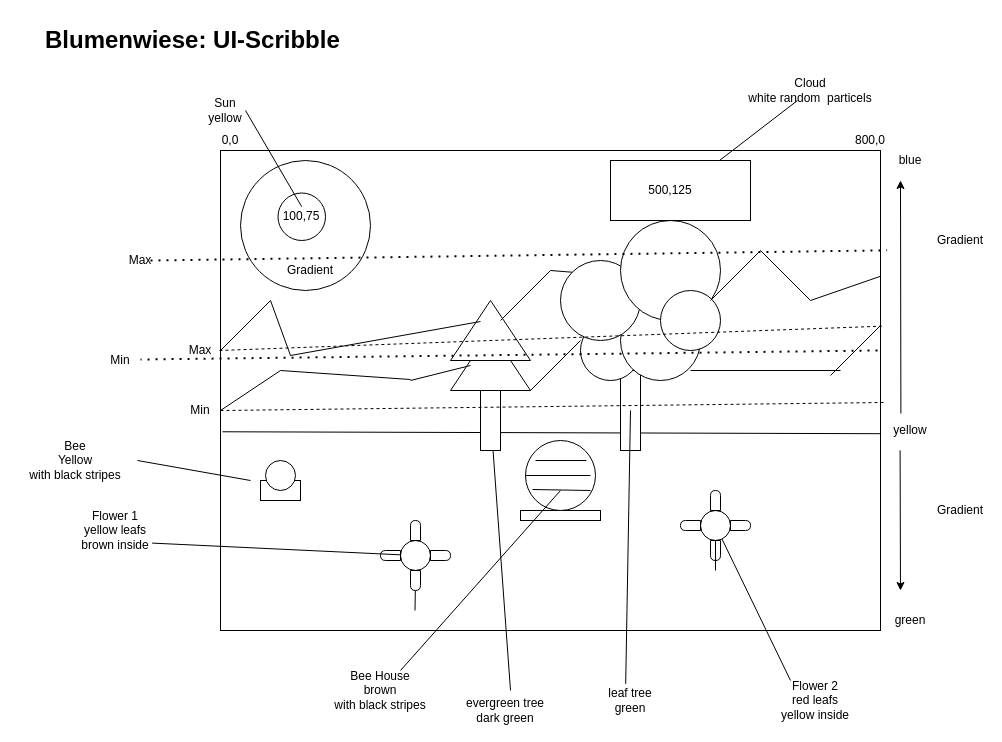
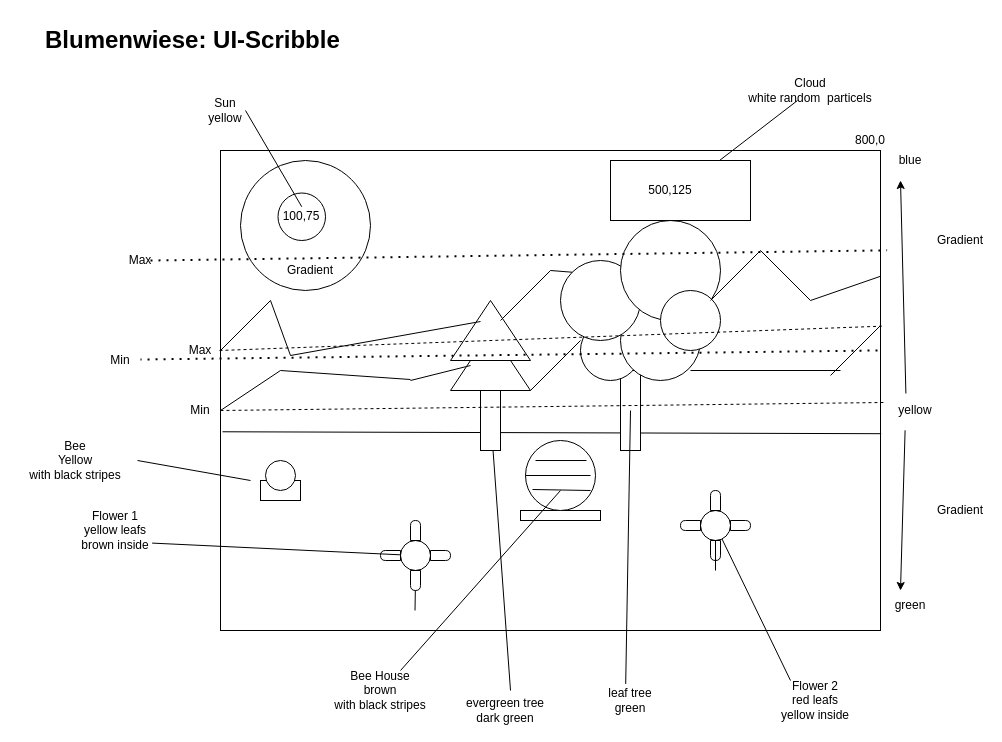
  <mxCell id="0" />
  <mxCell id="1" parent="0" />
  <mxCell id="2" value="" style="rounded=0;whiteSpace=wrap;html=1;" parent="1" vertex="1"><mxGeometry x="220" y="150" width="660" height="480" as="geometry" /></mxCell>
  <mxCell id="3" value="&lt;h1&gt;Blumenwiese: UI-Scribble&lt;/h1&gt;" style="text;html=1;strokeColor=none;fillColor=none;spacing=5;spacingTop=-20;whiteSpace=wrap;overflow=hidden;rounded=0;" parent="1" vertex="1"><mxGeometry x="40" y="20" width="370" height="40" as="geometry" /></mxCell>
  <mxCell id="4" value="" style="endArrow=none;html=1;exitX=0.003;exitY=0.586;exitDx=0;exitDy=0;exitPerimeter=0;entryX=1.001;entryY=0.59;entryDx=0;entryDy=0;entryPerimeter=0;" parent="1" source="2" target="2" edge="1"><mxGeometry width="50" height="50" relative="1" as="geometry"><mxPoint x="410" y="380" as="sourcePoint" /><mxPoint x="860" y="428" as="targetPoint" /></mxGeometry></mxCell>
  <mxCell id="5" value="" style="rounded=0;whiteSpace=wrap;html=1;direction=south;" parent="1" vertex="1"><mxGeometry x="480" y="380" width="20" height="70" as="geometry" /></mxCell>
  <mxCell id="6" value="" style="triangle;whiteSpace=wrap;html=1;direction=north;" parent="1" vertex="1"><mxGeometry x="450" y="330" width="80" height="60" as="geometry" /></mxCell>
  <mxCell id="7" value="" style="triangle;whiteSpace=wrap;html=1;direction=north;" parent="1" vertex="1"><mxGeometry x="450" y="300" width="80" height="60" as="geometry" /></mxCell>
  <mxCell id="8" value="" style="rounded=0;whiteSpace=wrap;html=1;direction=south;" parent="1" vertex="1"><mxGeometry x="620" y="370" width="20" height="80" as="geometry" /></mxCell>
  <mxCell id="9" value="" style="ellipse;whiteSpace=wrap;html=1;aspect=fixed;" parent="1" vertex="1"><mxGeometry x="580" y="320" width="60" height="60" as="geometry" /></mxCell>
  <mxCell id="10" value="" style="ellipse;whiteSpace=wrap;html=1;aspect=fixed;" parent="1" vertex="1"><mxGeometry x="620" y="300" width="80" height="80" as="geometry" /></mxCell>
  <mxCell id="11" value="" style="ellipse;whiteSpace=wrap;html=1;aspect=fixed;" parent="1" vertex="1"><mxGeometry x="560" y="260" width="80" height="80" as="geometry" /></mxCell>
  <mxCell id="12" value="" style="ellipse;whiteSpace=wrap;html=1;aspect=fixed;" parent="1" vertex="1"><mxGeometry x="620" y="220" width="100" height="100" as="geometry" /></mxCell>
  <mxCell id="13" value="" style="ellipse;whiteSpace=wrap;html=1;aspect=fixed;" parent="1" vertex="1"><mxGeometry x="660" y="290" width="60" height="60" as="geometry" /></mxCell>
  <mxCell id="14" value="" style="endArrow=none;html=1;" parent="1" edge="1"><mxGeometry width="50" height="50" relative="1" as="geometry"><mxPoint x="220" y="350" as="sourcePoint" /><mxPoint x="270" y="300" as="targetPoint" /></mxGeometry></mxCell>
  <mxCell id="15" value="" style="endArrow=none;html=1;" parent="1" edge="1"><mxGeometry width="50" height="50" relative="1" as="geometry"><mxPoint x="290" y="355" as="sourcePoint" /><mxPoint x="270" y="300" as="targetPoint" /></mxGeometry></mxCell>
  <mxCell id="16" value="" style="endArrow=none;html=1;" parent="1" edge="1"><mxGeometry width="50" height="50" relative="1" as="geometry"><mxPoint x="290" y="355" as="sourcePoint" /><mxPoint x="480" y="321" as="targetPoint" /></mxGeometry></mxCell>
  <mxCell id="17" value="" style="endArrow=none;html=1;" parent="1" edge="1"><mxGeometry width="50" height="50" relative="1" as="geometry"><mxPoint x="500" y="320" as="sourcePoint" /><mxPoint x="550" y="270" as="targetPoint" /></mxGeometry></mxCell>
  <mxCell id="18" value="" style="endArrow=none;html=1;entryX=0;entryY=0;entryDx=0;entryDy=0;" parent="1" target="11" edge="1"><mxGeometry width="50" height="50" relative="1" as="geometry"><mxPoint x="550" y="270" as="sourcePoint" /><mxPoint x="590" y="230" as="targetPoint" /></mxGeometry></mxCell>
  <mxCell id="19" value="" style="endArrow=none;html=1;" parent="1" edge="1"><mxGeometry width="50" height="50" relative="1" as="geometry"><mxPoint x="710" y="300" as="sourcePoint" /><mxPoint x="760" y="250" as="targetPoint" /></mxGeometry></mxCell>
  <mxCell id="20" value="" style="endArrow=none;html=1;" parent="1" edge="1"><mxGeometry width="50" height="50" relative="1" as="geometry"><mxPoint x="760" y="250" as="sourcePoint" /><mxPoint x="810" y="300" as="targetPoint" /></mxGeometry></mxCell>
  <mxCell id="21" value="" style="endArrow=none;html=1;" parent="1" target="2" edge="1"><mxGeometry width="50" height="50" relative="1" as="geometry"><mxPoint x="810" y="300" as="sourcePoint" /><mxPoint x="860" y="300" as="targetPoint" /></mxGeometry></mxCell>
  <mxCell id="22" value="" style="ellipse;whiteSpace=wrap;html=1;aspect=fixed;" parent="1" vertex="1"><mxGeometry x="270" y="190" width="60" height="60" as="geometry" /></mxCell>
  <mxCell id="23" value="" style="ellipse;whiteSpace=wrap;html=1;aspect=fixed;" parent="1" vertex="1"><mxGeometry x="240" y="160" width="130" height="130" as="geometry" /></mxCell>
  <mxCell id="24" value="" style="ellipse;whiteSpace=wrap;html=1;aspect=fixed;" parent="1" vertex="1"><mxGeometry x="277.5" y="192.5" width="47.5" height="47.5" as="geometry" /></mxCell>
  <mxCell id="25" value="" style="rounded=0;whiteSpace=wrap;html=1;" parent="1" vertex="1"><mxGeometry x="610" y="160" width="140" height="60" as="geometry" /></mxCell>
  <mxCell id="26" value="" style="endArrow=none;html=1;" parent="1" edge="1"><mxGeometry width="50" height="50" relative="1" as="geometry"><mxPoint x="530" y="390" as="sourcePoint" /><mxPoint x="580" y="340" as="targetPoint" /></mxGeometry></mxCell>
  <mxCell id="27" value="" style="endArrow=none;html=1;" parent="1" edge="1"><mxGeometry width="50" height="50" relative="1" as="geometry"><mxPoint x="220" y="410" as="sourcePoint" /><mxPoint x="280" y="370" as="targetPoint" /></mxGeometry></mxCell>
  <mxCell id="28" value="" style="endArrow=none;html=1;" parent="1" edge="1"><mxGeometry width="50" height="50" relative="1" as="geometry"><mxPoint x="280" y="370" as="sourcePoint" /><mxPoint x="410" y="379" as="targetPoint" /></mxGeometry></mxCell>
  <mxCell id="29" value="" style="endArrow=none;html=1;" parent="1" edge="1"><mxGeometry width="50" height="50" relative="1" as="geometry"><mxPoint x="410" y="380" as="sourcePoint" /><mxPoint x="470" y="365" as="targetPoint" /></mxGeometry></mxCell>
  <mxCell id="30" value="" style="endArrow=none;html=1;" parent="1" edge="1"><mxGeometry width="50" height="50" relative="1" as="geometry"><mxPoint x="830" y="375" as="sourcePoint" /><mxPoint x="880" y="325" as="targetPoint" /></mxGeometry></mxCell>
  <mxCell id="31" value="" style="endArrow=none;html=1;" parent="1" edge="1"><mxGeometry width="50" height="50" relative="1" as="geometry"><mxPoint x="690" y="370" as="sourcePoint" /><mxPoint x="840" y="370" as="targetPoint" /></mxGeometry></mxCell>
  <mxCell id="32" value="" style="endArrow=none;html=1;startArrow=none;" parent="1" source="37" edge="1"><mxGeometry width="50" height="50" relative="1" as="geometry"><mxPoint x="414.5" y="610" as="sourcePoint" /><mxPoint x="414.5" y="560" as="targetPoint" /></mxGeometry></mxCell>
  <mxCell id="33" value="" style="ellipse;whiteSpace=wrap;html=1;aspect=fixed;" parent="1" vertex="1"><mxGeometry x="400" y="540" width="30" height="30" as="geometry" /></mxCell>
  <mxCell id="34" value="" style="endArrow=none;html=1;entryX=0.5;entryY=1;entryDx=0;entryDy=0;startArrow=none;" parent="1" source="43" target="35" edge="1"><mxGeometry width="50" height="50" relative="1" as="geometry"><mxPoint x="715" y="570" as="sourcePoint" /><mxPoint x="720" y="540" as="targetPoint" /></mxGeometry></mxCell>
  <mxCell id="35" value="" style="ellipse;whiteSpace=wrap;html=1;aspect=fixed;" parent="1" vertex="1"><mxGeometry x="700" y="510" width="30" height="30" as="geometry" /></mxCell>
  <mxCell id="36" value="" style="shape=delay;whiteSpace=wrap;html=1;" parent="1" vertex="1"><mxGeometry x="430" y="550" width="20" height="10" as="geometry" /></mxCell>
  <mxCell id="37" value="" style="shape=delay;whiteSpace=wrap;html=1;direction=south;" parent="1" vertex="1"><mxGeometry x="410" y="570" width="10" height="20" as="geometry" /></mxCell>
  <mxCell id="38" value="" style="endArrow=none;html=1;" parent="1" target="37" edge="1"><mxGeometry width="50" height="50" relative="1" as="geometry"><mxPoint x="414.5" y="610" as="sourcePoint" /><mxPoint x="414.5" y="560" as="targetPoint" /></mxGeometry></mxCell>
  <mxCell id="39" value="&lt;span style=&quot;color: rgba(0 , 0 , 0 , 0) ; font-family: monospace ; font-size: 0px&quot;&gt;%3CmxGraphModel%3E%3Croot%3E%3CmxCell%20id%3D%220%22%2F%3E%3CmxCell%20id%3D%221%22%20parent%3D%220%22%2F%3E%3CmxCell%20id%3D%222%22%20value%3D%22%22%20style%3D%22shape%3Ddelay%3BwhiteSpace%3Dwrap%3Bhtml%3D1%3B%22%20vertex%3D%221%22%20parent%3D%221%22%3E%3CmxGeometry%20x%3D%22450%22%20y%3D%22560%22%20width%3D%2220%22%20height%3D%2210%22%20as%3D%22geometry%22%2F%3E%3C%2FmxCell%3E%3C%2Froot%3E%3C%2FmxGraphModel%3E&lt;/span&gt;" style="shape=delay;whiteSpace=wrap;html=1;direction=west;" parent="1" vertex="1"><mxGeometry x="380" y="550" width="20" height="10" as="geometry" /></mxCell>
  <mxCell id="40" value="" style="shape=delay;whiteSpace=wrap;html=1;direction=north;" parent="1" vertex="1"><mxGeometry x="410" y="520" width="10" height="20" as="geometry" /></mxCell>
  <mxCell id="41" value="" style="shape=delay;whiteSpace=wrap;html=1;direction=north;" parent="1" vertex="1"><mxGeometry x="710" y="490" width="10" height="20" as="geometry" /></mxCell>
  <mxCell id="42" value="" style="shape=delay;whiteSpace=wrap;html=1;direction=east;" parent="1" vertex="1"><mxGeometry x="730" y="520" width="20" height="10" as="geometry" /></mxCell>
  <mxCell id="43" value="" style="shape=delay;whiteSpace=wrap;html=1;direction=south;" parent="1" vertex="1"><mxGeometry x="710" y="540" width="10" height="20" as="geometry" /></mxCell>
  <mxCell id="44" value="" style="endArrow=none;html=1;entryX=0;entryY=0.5;entryDx=0;entryDy=0;" parent="1" target="43" edge="1"><mxGeometry width="50" height="50" relative="1" as="geometry"><mxPoint x="715" y="570" as="sourcePoint" /><mxPoint x="715" y="540" as="targetPoint" /></mxGeometry></mxCell>
  <mxCell id="45" value="" style="shape=delay;whiteSpace=wrap;html=1;direction=west;" parent="1" vertex="1"><mxGeometry x="680" y="520" width="20" height="10" as="geometry" /></mxCell>
  <mxCell id="46" value="500,125" style="text;html=1;strokeColor=none;fillColor=none;align=center;verticalAlign=middle;whiteSpace=wrap;rounded=0;" parent="1" vertex="1"><mxGeometry x="650" y="180" width="40" height="20" as="geometry" /></mxCell>
  <mxCell id="47" value="100,75" style="text;html=1;strokeColor=none;fillColor=none;align=center;verticalAlign=middle;whiteSpace=wrap;rounded=0;" parent="1" vertex="1"><mxGeometry x="281.25" y="206.25" width="40" height="20" as="geometry" /></mxCell>
  <mxCell id="48" value="blue" style="text;html=1;strokeColor=none;fillColor=none;align=center;verticalAlign=middle;whiteSpace=wrap;rounded=0;" parent="1" vertex="1"><mxGeometry x="890" y="150" width="40" height="20" as="geometry" /></mxCell>
- <mxCell id="49" value="yellow" style="text;html=1;strokeColor=none;fillColor=none;align=center;verticalAlign=middle;whiteSpace=wrap;rounded=0;" parent="1" vertex="1"><mxGeometry x="890" y="420" width="40" height="20" as="geometry" /></mxCell>
- <mxCell id="50" value="green" style="text;html=1;strokeColor=none;fillColor=none;align=center;verticalAlign=middle;whiteSpace=wrap;rounded=0;" parent="1" vertex="1"><mxGeometry x="890" y="610" width="40" height="20" as="geometry" /></mxCell>
+ <mxCell id="49" value="yellow" style="text;html=1;strokeColor=none;fillColor=none;align=center;verticalAlign=middle;whiteSpace=wrap;rounded=0;" parent="1" vertex="1"><mxGeometry x="895" y="400" width="40" height="20" as="geometry" /></mxCell>
+ <mxCell id="50" value="green" style="text;html=1;strokeColor=none;fillColor=none;align=center;verticalAlign=middle;whiteSpace=wrap;rounded=0;" parent="1" vertex="1"><mxGeometry x="890" y="595" width="40" height="20" as="geometry" /></mxCell>
  <mxCell id="51" value="" style="endArrow=classic;html=1;exitX=0.26;exitY=-0.35;exitDx=0;exitDy=0;exitPerimeter=0;" parent="1" source="49" edge="1"><mxGeometry width="50" height="50" relative="1" as="geometry"><mxPoint x="890" y="420" as="sourcePoint" /><mxPoint x="900" y="180" as="targetPoint" /></mxGeometry></mxCell>
  <mxCell id="52" value="" style="endArrow=classic;html=1;exitX=0.24;exitY=1.49;exitDx=0;exitDy=0;exitPerimeter=0;" parent="1" source="49" edge="1"><mxGeometry width="50" height="50" relative="1" as="geometry"><mxPoint x="890" y="500" as="sourcePoint" /><mxPoint x="900" y="590" as="targetPoint" /></mxGeometry></mxCell>
  <mxCell id="53" value="Gradient" style="text;html=1;strokeColor=none;fillColor=none;align=center;verticalAlign=middle;whiteSpace=wrap;rounded=0;" parent="1" vertex="1"><mxGeometry x="940" y="230" width="40" height="20" as="geometry" /></mxCell>
  <mxCell id="54" value="Gradient" style="text;html=1;strokeColor=none;fillColor=none;align=center;verticalAlign=middle;whiteSpace=wrap;rounded=0;" parent="1" vertex="1"><mxGeometry x="290" y="260" width="40" height="20" as="geometry" /></mxCell>
  <mxCell id="55" value="" style="endArrow=none;dashed=1;html=1;entryX=1.005;entryY=0.525;entryDx=0;entryDy=0;entryPerimeter=0;" parent="1" target="2" edge="1"><mxGeometry width="50" height="50" relative="1" as="geometry"><mxPoint x="220" y="410" as="sourcePoint" /><mxPoint x="270" y="400" as="targetPoint" /></mxGeometry></mxCell>
  <mxCell id="56" value="Min" style="text;html=1;strokeColor=none;fillColor=none;align=center;verticalAlign=middle;whiteSpace=wrap;rounded=0;" parent="1" vertex="1"><mxGeometry x="180" y="400" width="40" height="20" as="geometry" /></mxCell>
  <mxCell id="57" value="Max" style="text;html=1;strokeColor=none;fillColor=none;align=center;verticalAlign=middle;whiteSpace=wrap;rounded=0;" parent="1" vertex="1"><mxGeometry x="180" y="340" width="40" height="20" as="geometry" /></mxCell>
  <mxCell id="58" value="" style="endArrow=none;dashed=1;html=1;entryX=1.002;entryY=0.366;entryDx=0;entryDy=0;entryPerimeter=0;" parent="1" target="2" edge="1"><mxGeometry width="50" height="50" relative="1" as="geometry"><mxPoint x="219" y="350" as="sourcePoint" /><mxPoint x="270" y="350" as="targetPoint" /></mxGeometry></mxCell>
  <mxCell id="59" value="" style="endArrow=none;dashed=1;html=1;dashPattern=1 3;strokeWidth=2;" parent="1" edge="1"><mxGeometry width="50" height="50" relative="1" as="geometry"><mxPoint x="877" y="350" as="sourcePoint" /><mxPoint x="140" y="359" as="targetPoint" /></mxGeometry></mxCell>
  <mxCell id="60" value="Min" style="text;html=1;strokeColor=none;fillColor=none;align=center;verticalAlign=middle;whiteSpace=wrap;rounded=0;" parent="1" vertex="1"><mxGeometry x="100" y="350" width="40" height="20" as="geometry" /></mxCell>
  <mxCell id="61" value="" style="endArrow=none;dashed=1;html=1;dashPattern=1 3;strokeWidth=2;entryX=1.01;entryY=0.208;entryDx=0;entryDy=0;entryPerimeter=0;" parent="1" target="2" edge="1"><mxGeometry width="50" height="50" relative="1" as="geometry"><mxPoint x="150" y="260" as="sourcePoint" /><mxPoint x="190" y="260" as="targetPoint" /></mxGeometry></mxCell>
  <mxCell id="62" value="Max" style="text;html=1;strokeColor=none;fillColor=none;align=center;verticalAlign=middle;whiteSpace=wrap;rounded=0;" parent="1" vertex="1"><mxGeometry x="120" y="250" width="40" height="20" as="geometry" /></mxCell>
  <mxCell id="63" value="" style="endArrow=none;html=1;" parent="1" source="25" target="64" edge="1"><mxGeometry width="50" height="50" relative="1" as="geometry"><mxPoint x="710" y="140" as="sourcePoint" /><mxPoint x="760" y="90" as="targetPoint" /></mxGeometry></mxCell>
  <mxCell id="64" value="Cloud&lt;br&gt;white random&amp;nbsp; particels" style="text;html=1;strokeColor=none;fillColor=none;align=center;verticalAlign=middle;whiteSpace=wrap;rounded=0;" parent="1" vertex="1"><mxGeometry x="740" y="80" width="140" height="20" as="geometry" /></mxCell>
  <mxCell id="65" value="Sun&lt;br&gt;yellow" style="text;html=1;strokeColor=none;fillColor=none;align=center;verticalAlign=middle;whiteSpace=wrap;rounded=0;" parent="1" vertex="1"><mxGeometry x="205" y="100" width="40" height="20" as="geometry" /></mxCell>
  <mxCell id="66" value="" style="endArrow=none;html=1;entryX=1;entryY=0.5;entryDx=0;entryDy=0;exitX=0.5;exitY=0;exitDx=0;exitDy=0;" parent="1" source="47" target="65" edge="1"><mxGeometry width="50" height="50" relative="1" as="geometry"><mxPoint x="250" y="160" as="sourcePoint" /><mxPoint x="300" y="110" as="targetPoint" /></mxGeometry></mxCell>
  <mxCell id="67" value="Flower 1&lt;br&gt;yellow leafs&lt;br&gt;brown inside" style="text;html=1;strokeColor=none;fillColor=none;align=center;verticalAlign=middle;whiteSpace=wrap;rounded=0;" parent="1" vertex="1"><mxGeometry x="70" y="520" width="90" height="20" as="geometry" /></mxCell>
  <mxCell id="68" value="" style="endArrow=none;html=1;exitX=0.907;exitY=1.13;exitDx=0;exitDy=0;exitPerimeter=0;" parent="1" source="67" target="33" edge="1"><mxGeometry width="50" height="50" relative="1" as="geometry"><mxPoint x="150" y="560" as="sourcePoint" /><mxPoint x="200" y="510" as="targetPoint" /></mxGeometry></mxCell>
  <mxCell id="69" value="Gradient" style="text;html=1;strokeColor=none;fillColor=none;align=center;verticalAlign=middle;whiteSpace=wrap;rounded=0;" parent="1" vertex="1"><mxGeometry x="940" y="500" width="40" height="20" as="geometry" /></mxCell>
  <mxCell id="70" value="evergreen tree&lt;br&gt;dark green" style="text;html=1;strokeColor=none;fillColor=none;align=center;verticalAlign=middle;whiteSpace=wrap;rounded=0;" parent="1" vertex="1"><mxGeometry x="460" y="700" width="90" height="20" as="geometry" /></mxCell>
  <mxCell id="71" value="" style="endArrow=none;html=1;" parent="1" target="5" edge="1"><mxGeometry width="50" height="50" relative="1" as="geometry"><mxPoint x="510" y="690" as="sourcePoint" /><mxPoint x="560" y="640" as="targetPoint" /></mxGeometry></mxCell>
  <mxCell id="72" value="leaf tree&lt;br&gt;green" style="text;html=1;strokeColor=none;fillColor=none;align=center;verticalAlign=middle;whiteSpace=wrap;rounded=0;" parent="1" vertex="1"><mxGeometry x="600" y="690" width="60" height="20" as="geometry" /></mxCell>
  <mxCell id="73" value="" style="endArrow=none;html=1;exitX=0.42;exitY=-0.33;exitDx=0;exitDy=0;exitPerimeter=0;" parent="1" source="72" edge="1"><mxGeometry width="50" height="50" relative="1" as="geometry"><mxPoint x="620" y="700" as="sourcePoint" /><mxPoint x="630" y="410" as="targetPoint" /></mxGeometry></mxCell>
  <mxCell id="74" value="Flower 2&lt;br&gt;red leafs&lt;br&gt;yellow inside" style="text;html=1;strokeColor=none;fillColor=none;align=center;verticalAlign=middle;whiteSpace=wrap;rounded=0;" parent="1" vertex="1"><mxGeometry x="760" y="690" width="110" height="20" as="geometry" /></mxCell>
  <mxCell id="75" value="" style="endArrow=none;html=1;" parent="1" target="35" edge="1"><mxGeometry width="50" height="50" relative="1" as="geometry"><mxPoint x="790" y="680" as="sourcePoint" /><mxPoint x="840" y="650" as="targetPoint" /></mxGeometry></mxCell>
- <mxCell id="76" value="0,0" style="text;html=1;strokeColor=none;fillColor=none;align=center;verticalAlign=middle;whiteSpace=wrap;rounded=0;" parent="1" vertex="1"><mxGeometry x="210" y="130" width="40" height="20" as="geometry" /></mxCell>
  <mxCell id="77" value="800,0" style="text;html=1;strokeColor=none;fillColor=none;align=center;verticalAlign=middle;whiteSpace=wrap;rounded=0;" parent="1" vertex="1"><mxGeometry x="850" y="130" width="40" height="20" as="geometry" /></mxCell>
  <mxCell id="78" value="" style="rounded=0;whiteSpace=wrap;html=1;" vertex="1" parent="1"><mxGeometry x="520" y="510" width="80" height="10" as="geometry" /></mxCell>
  <mxCell id="79" value="" style="ellipse;whiteSpace=wrap;html=1;aspect=fixed;" vertex="1" parent="1"><mxGeometry x="525" y="440" width="70" height="70" as="geometry" /></mxCell>
  <mxCell id="80" value="" style="endArrow=none;html=1;entryX=0;entryY=0.5;entryDx=0;entryDy=0;" edge="1" parent="1" target="79"><mxGeometry width="50" height="50" relative="1" as="geometry"><mxPoint x="590" y="475" as="sourcePoint" /><mxPoint x="590" y="490" as="targetPoint" /></mxGeometry></mxCell>
  <mxCell id="81" value="" style="endArrow=none;html=1;exitX=0.1;exitY=0.7;exitDx=0;exitDy=0;exitPerimeter=0;" edge="1" parent="1" source="79"><mxGeometry width="50" height="50" relative="1" as="geometry"><mxPoint x="540" y="540" as="sourcePoint" /><mxPoint x="590" y="490" as="targetPoint" /></mxGeometry></mxCell>
  <mxCell id="82" value="" style="endArrow=none;html=1;exitX=0.143;exitY=0.286;exitDx=0;exitDy=0;exitPerimeter=0;entryX=0.871;entryY=0.286;entryDx=0;entryDy=0;entryPerimeter=0;" edge="1" parent="1" source="79" target="79"><mxGeometry width="50" height="50" relative="1" as="geometry"><mxPoint x="540" y="540" as="sourcePoint" /><mxPoint x="590" y="490" as="targetPoint" /></mxGeometry></mxCell>
  <mxCell id="83" value="Bee House&lt;br&gt;brown&lt;br&gt;with black stripes" style="text;html=1;strokeColor=none;fillColor=none;align=center;verticalAlign=middle;whiteSpace=wrap;rounded=0;" vertex="1" parent="1"><mxGeometry x="320" y="680" width="120" height="20" as="geometry" /></mxCell>
  <mxCell id="84" value="" style="endArrow=none;html=1;" edge="1" parent="1"><mxGeometry width="50" height="50" relative="1" as="geometry"><mxPoint x="400" y="670" as="sourcePoint" /><mxPoint x="560" y="490" as="targetPoint" /></mxGeometry></mxCell>
  <mxCell id="85" value="" style="rounded=0;whiteSpace=wrap;html=1;" vertex="1" parent="1"><mxGeometry x="260" y="480" width="40" height="20" as="geometry" /></mxCell>
  <mxCell id="86" value="" style="ellipse;whiteSpace=wrap;html=1;aspect=fixed;" vertex="1" parent="1"><mxGeometry x="265" y="460" width="30" height="30" as="geometry" /></mxCell>
  <mxCell id="87" value="Bee&lt;br&gt;Yellow&lt;br&gt;with black stripes" style="text;html=1;strokeColor=none;fillColor=none;align=center;verticalAlign=middle;whiteSpace=wrap;rounded=0;" vertex="1" parent="1"><mxGeometry x="20" y="450" width="110" height="20" as="geometry" /></mxCell>
  <mxCell id="88" value="" style="endArrow=none;html=1;exitX=1.064;exitY=0.5;exitDx=0;exitDy=0;exitPerimeter=0;" edge="1" parent="1" source="87"><mxGeometry width="50" height="50" relative="1" as="geometry"><mxPoint x="160" y="510" as="sourcePoint" /><mxPoint x="250" y="480" as="targetPoint" /></mxGeometry></mxCell>
